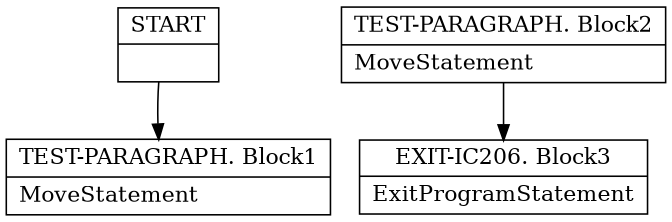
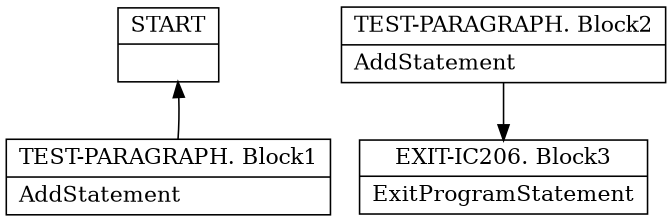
  digraph {
    node [shape=record]
    edge [arrowtail=empty]
    n1 [label="{START|}"]
-   n2 [label="{TEST-PARAGRAPH. Block1|MoveStatement\l}"]
-   n3 [label="{TEST-PARAGRAPH. Block2|MoveStatement\l}"]
+   n2 [label="{TEST-PARAGRAPH. Block1|AddStatement\l}"]
+   n3 [label="{TEST-PARAGRAPH. Block2|AddStatement\l}"]
    n4 [label="{EXIT-IC206. Block3|ExitProgramStatement\l}"]
-   n1 -> n2
+   n2 -> n1
    n3 -> n4
  }
